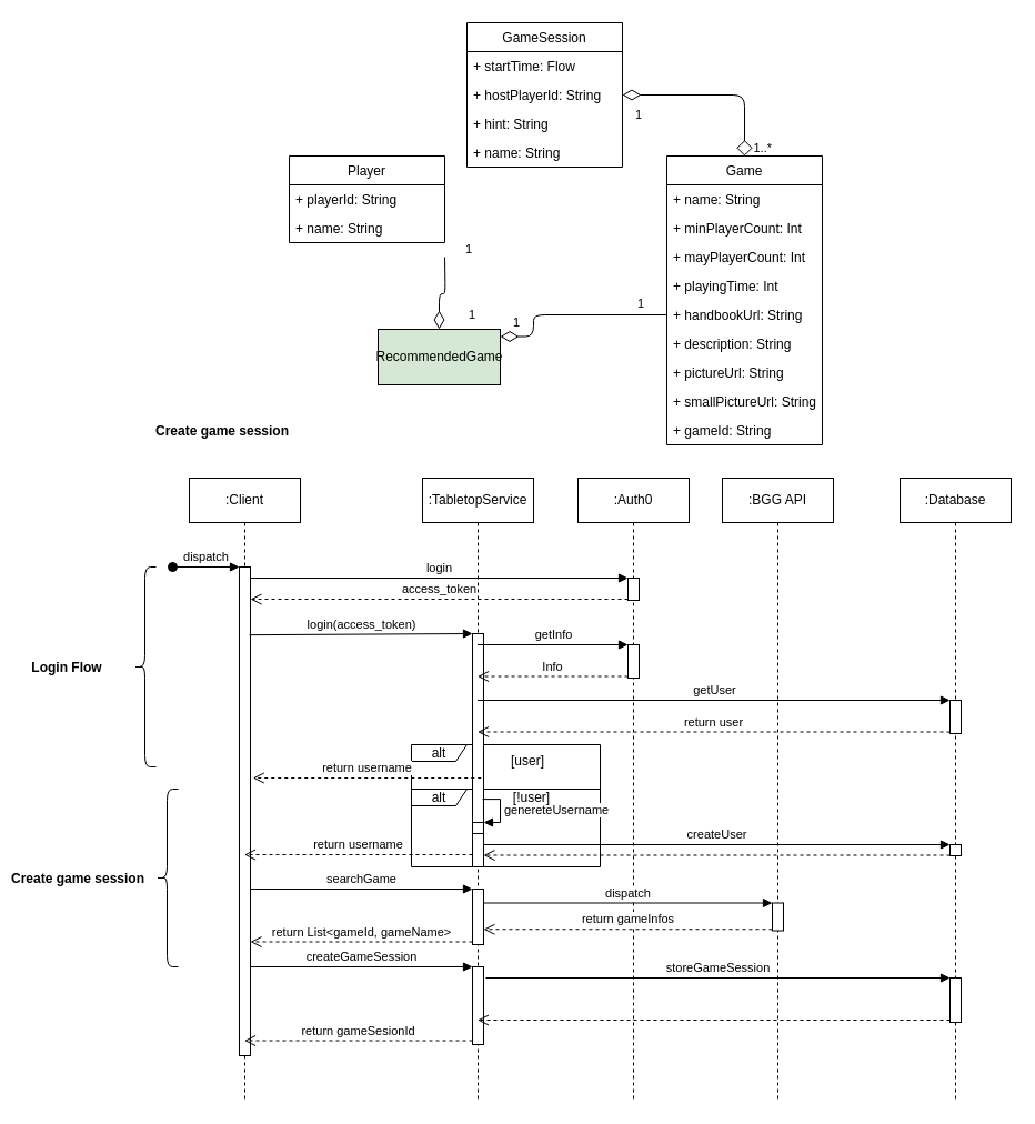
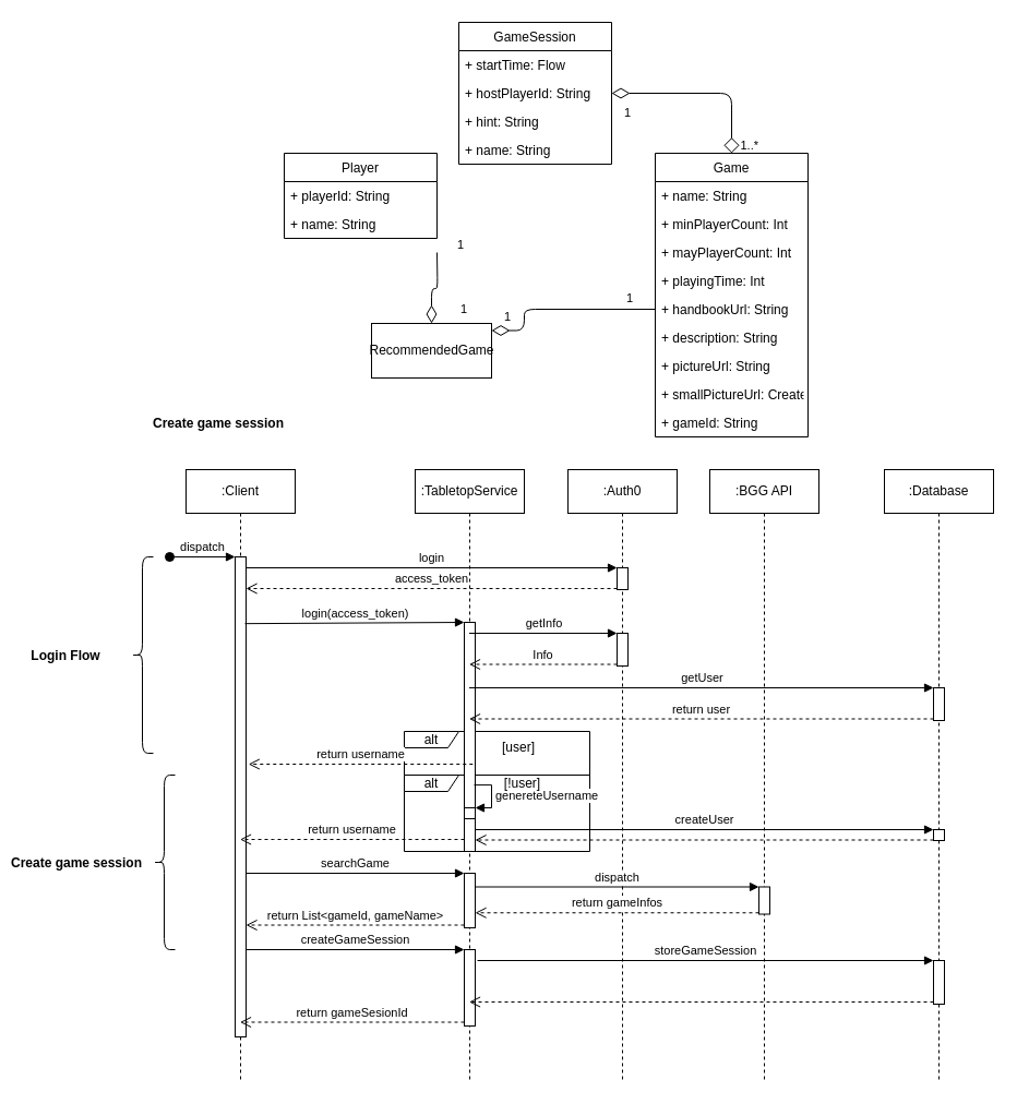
  <mxCell id="0" />
  <mxCell id="1" parent="0" />
  <mxCell id="2" value="alt" style="shape=umlFrame;whiteSpace=wrap;html=1;width=50;height=15;" vertex="1" parent="1"><mxGeometry x="370" y="670" width="170" height="40" as="geometry" /></mxCell>
  <mxCell id="3" value="alt" style="shape=umlFrame;whiteSpace=wrap;html=1;width=50;height=15;" vertex="1" parent="1"><mxGeometry x="370" y="710" width="170" height="70" as="geometry" /></mxCell>
  <mxCell id="4" value="" style="endArrow=diamond;html=1;endSize=12;startArrow=diamondThin;startSize=14;startFill=0;edgeStyle=orthogonalEdgeStyle;exitX=1;exitY=0.5;exitDx=0;exitDy=0;endFill=0;entryX=0.5;entryY=0;entryDx=0;entryDy=0;" parent="1" source="22" target="10" edge="1"><mxGeometry relative="1" as="geometry"><mxPoint x="540" y="55" as="sourcePoint" /><mxPoint x="625" y="130" as="targetPoint" /></mxGeometry></mxCell>
  <mxCell id="5" value="1" style="edgeLabel;resizable=0;html=1;align=left;verticalAlign=top;" parent="4" connectable="0" vertex="1"><mxGeometry x="-1" relative="1" as="geometry"><mxPoint x="10" y="5" as="offset" /></mxGeometry></mxCell>
  <mxCell id="6" value="1..*" style="edgeLabel;resizable=0;html=1;align=right;verticalAlign=top;" parent="4" connectable="0" vertex="1"><mxGeometry x="1" relative="1" as="geometry"><mxPoint x="25" y="-20" as="offset" /></mxGeometry></mxCell>
  <mxCell id="7" value="Player" style="swimlane;fontStyle=0;childLayout=stackLayout;horizontal=1;startSize=26;fillColor=none;horizontalStack=0;resizeParent=1;resizeParentMax=0;resizeLast=0;collapsible=1;marginBottom=0;" parent="1" vertex="1"><mxGeometry x="260" y="140" width="140" height="78" as="geometry" /></mxCell>
  <mxCell id="8" value="+ playerId: String" style="text;strokeColor=none;fillColor=none;align=left;verticalAlign=top;spacingLeft=4;spacingRight=4;overflow=hidden;rotatable=0;points=[[0,0.5],[1,0.5]];portConstraint=eastwest;" parent="7" vertex="1"><mxGeometry y="26" width="140" height="26" as="geometry" /></mxCell>
  <mxCell id="9" value="+ name: String" style="text;strokeColor=none;fillColor=none;align=left;verticalAlign=top;spacingLeft=4;spacingRight=4;overflow=hidden;rotatable=0;points=[[0,0.5],[1,0.5]];portConstraint=eastwest;" parent="7" vertex="1"><mxGeometry y="52" width="140" height="26" as="geometry" /></mxCell>
  <mxCell id="10" value="Game" style="swimlane;fontStyle=0;childLayout=stackLayout;horizontal=1;startSize=26;fillColor=none;horizontalStack=0;resizeParent=1;resizeParentMax=0;resizeLast=0;collapsible=1;marginBottom=0;" parent="1" vertex="1"><mxGeometry x="600" y="140" width="140" height="260" as="geometry" /></mxCell>
  <mxCell id="11" value="+ name: String" style="text;strokeColor=none;fillColor=none;align=left;verticalAlign=top;spacingLeft=4;spacingRight=4;overflow=hidden;rotatable=0;points=[[0,0.5],[1,0.5]];portConstraint=eastwest;" parent="10" vertex="1"><mxGeometry y="26" width="140" height="26" as="geometry" /></mxCell>
  <mxCell id="12" value="+ minPlayerCount: Int" style="text;strokeColor=none;fillColor=none;align=left;verticalAlign=top;spacingLeft=4;spacingRight=4;overflow=hidden;rotatable=0;points=[[0,0.5],[1,0.5]];portConstraint=eastwest;" parent="10" vertex="1"><mxGeometry y="52" width="140" height="26" as="geometry" /></mxCell>
  <mxCell id="13" value="+ mayPlayerCount: Int" style="text;strokeColor=none;fillColor=none;align=left;verticalAlign=top;spacingLeft=4;spacingRight=4;overflow=hidden;rotatable=0;points=[[0,0.5],[1,0.5]];portConstraint=eastwest;" parent="10" vertex="1"><mxGeometry y="78" width="140" height="26" as="geometry" /></mxCell>
  <mxCell id="14" value="+ playingTime: Int" style="text;strokeColor=none;fillColor=none;align=left;verticalAlign=top;spacingLeft=4;spacingRight=4;overflow=hidden;rotatable=0;points=[[0,0.5],[1,0.5]];portConstraint=eastwest;" parent="10" vertex="1"><mxGeometry y="104" width="140" height="26" as="geometry" /></mxCell>
  <mxCell id="15" value="+ handbookUrl: String" style="text;strokeColor=none;fillColor=none;align=left;verticalAlign=top;spacingLeft=4;spacingRight=4;overflow=hidden;rotatable=0;points=[[0,0.5],[1,0.5]];portConstraint=eastwest;" parent="10" vertex="1"><mxGeometry y="130" width="140" height="26" as="geometry" /></mxCell>
  <mxCell id="16" value="+ description: String" style="text;strokeColor=none;fillColor=none;align=left;verticalAlign=top;spacingLeft=4;spacingRight=4;overflow=hidden;rotatable=0;points=[[0,0.5],[1,0.5]];portConstraint=eastwest;" parent="10" vertex="1"><mxGeometry y="156" width="140" height="26" as="geometry" /></mxCell>
  <mxCell id="17" value="+ pictureUrl: String" style="text;strokeColor=none;fillColor=none;align=left;verticalAlign=top;spacingLeft=4;spacingRight=4;overflow=hidden;rotatable=0;points=[[0,0.5],[1,0.5]];portConstraint=eastwest;" parent="10" vertex="1"><mxGeometry y="182" width="140" height="26" as="geometry" /></mxCell>
- <mxCell id="18" value="+ smallPictureUrl: String" style="text;strokeColor=none;fillColor=none;align=left;verticalAlign=top;spacingLeft=4;spacingRight=4;overflow=hidden;rotatable=0;points=[[0,0.5],[1,0.5]];portConstraint=eastwest;" parent="10" vertex="1"><mxGeometry y="208" width="140" height="26" as="geometry" /></mxCell>
+ <mxCell id="18" value="+ smallPictureUrl: Create" style="text;strokeColor=none;fillColor=none;align=left;verticalAlign=top;spacingLeft=4;spacingRight=4;overflow=hidden;rotatable=0;points=[[0,0.5],[1,0.5]];portConstraint=eastwest;" parent="10" vertex="1"><mxGeometry y="208" width="140" height="26" as="geometry" /></mxCell>
  <mxCell id="19" value="+ gameId: String" style="text;strokeColor=none;fillColor=none;align=left;verticalAlign=top;spacingLeft=4;spacingRight=4;overflow=hidden;rotatable=0;points=[[0,0.5],[1,0.5]];portConstraint=eastwest;" vertex="1" parent="10"><mxGeometry y="234" width="140" height="26" as="geometry" /></mxCell>
  <mxCell id="20" value="GameSession" style="swimlane;fontStyle=0;childLayout=stackLayout;horizontal=1;startSize=26;fillColor=none;horizontalStack=0;resizeParent=1;resizeParentMax=0;resizeLast=0;collapsible=1;marginBottom=0;" parent="1" vertex="1"><mxGeometry x="420" y="20" width="140" height="130" as="geometry" /></mxCell>
  <mxCell id="21" value="+ startTime: Flow" style="text;strokeColor=none;fillColor=none;align=left;verticalAlign=top;spacingLeft=4;spacingRight=4;overflow=hidden;rotatable=0;points=[[0,0.5],[1,0.5]];portConstraint=eastwest;" parent="20" vertex="1"><mxGeometry y="26" width="140" height="26" as="geometry" /></mxCell>
  <mxCell id="22" value="+ hostPlayerId: String" style="text;strokeColor=none;fillColor=none;align=left;verticalAlign=top;spacingLeft=4;spacingRight=4;overflow=hidden;rotatable=0;points=[[0,0.5],[1,0.5]];portConstraint=eastwest;" parent="20" vertex="1"><mxGeometry y="52" width="140" height="26" as="geometry" /></mxCell>
  <mxCell id="23" value="+ hint: String" style="text;strokeColor=none;fillColor=none;align=left;verticalAlign=top;spacingLeft=4;spacingRight=4;overflow=hidden;rotatable=0;points=[[0,0.5],[1,0.5]];portConstraint=eastwest;" parent="20" vertex="1"><mxGeometry y="78" width="140" height="26" as="geometry" /></mxCell>
  <mxCell id="24" value="+ name: String" style="text;strokeColor=none;fillColor=none;align=left;verticalAlign=top;spacingLeft=4;spacingRight=4;overflow=hidden;rotatable=0;points=[[0,0.5],[1,0.5]];portConstraint=eastwest;" vertex="1" parent="20"><mxGeometry y="104" width="140" height="26" as="geometry" /></mxCell>
  <mxCell id="25" value=":Client" style="shape=umlLifeline;perimeter=lifelinePerimeter;whiteSpace=wrap;html=1;container=1;collapsible=0;recursiveResize=0;outlineConnect=0;" vertex="1" parent="1"><mxGeometry x="170" y="430" width="100" height="560" as="geometry" /></mxCell>
  <mxCell id="26" value="" style="html=1;points=[];perimeter=orthogonalPerimeter;" vertex="1" parent="25"><mxGeometry x="45" y="80" width="10" height="440" as="geometry" /></mxCell>
  <mxCell id="27" value="dispatch" style="html=1;verticalAlign=bottom;startArrow=oval;endArrow=block;startSize=8;" edge="1" target="26" parent="25"><mxGeometry relative="1" as="geometry"><mxPoint x="-15" y="80" as="sourcePoint" /></mxGeometry></mxCell>
  <mxCell id="28" value=":Auth0" style="shape=umlLifeline;perimeter=lifelinePerimeter;whiteSpace=wrap;html=1;container=1;collapsible=0;recursiveResize=0;outlineConnect=0;" vertex="1" parent="1"><mxGeometry x="520" y="430" width="100" height="560" as="geometry" /></mxCell>
  <mxCell id="29" value="" style="html=1;points=[];perimeter=orthogonalPerimeter;" vertex="1" parent="28"><mxGeometry x="45" y="90" width="10" height="20" as="geometry" /></mxCell>
  <mxCell id="30" value="" style="html=1;points=[];perimeter=orthogonalPerimeter;" vertex="1" parent="28"><mxGeometry x="45" y="150" width="10" height="30" as="geometry" /></mxCell>
  <mxCell id="31" value=":Database" style="shape=umlLifeline;perimeter=lifelinePerimeter;whiteSpace=wrap;html=1;container=1;collapsible=0;recursiveResize=0;outlineConnect=0;" vertex="1" parent="1"><mxGeometry x="810" y="430" width="100" height="560" as="geometry" /></mxCell>
  <mxCell id="32" value="" style="html=1;points=[];perimeter=orthogonalPerimeter;" vertex="1" parent="31"><mxGeometry x="45" y="450" width="10" height="40" as="geometry" /></mxCell>
  <mxCell id="33" value="" style="html=1;points=[];perimeter=orthogonalPerimeter;" vertex="1" parent="31"><mxGeometry x="45" y="200" width="10" height="30" as="geometry" /></mxCell>
  <mxCell id="34" value="" style="html=1;points=[];perimeter=orthogonalPerimeter;fontColor=#000000;" vertex="1" parent="31"><mxGeometry x="45" y="330" width="10" height="10" as="geometry" /></mxCell>
  <mxCell id="35" value=":TabletopService" style="shape=umlLifeline;perimeter=lifelinePerimeter;whiteSpace=wrap;html=1;container=1;collapsible=0;recursiveResize=0;outlineConnect=0;" vertex="1" parent="1"><mxGeometry x="380" y="430" width="100" height="560" as="geometry" /></mxCell>
  <mxCell id="36" value="" style="html=1;points=[];perimeter=orthogonalPerimeter;" vertex="1" parent="35"><mxGeometry x="45" y="370" width="10" height="50" as="geometry" /></mxCell>
  <mxCell id="37" value="" style="html=1;points=[];perimeter=orthogonalPerimeter;" vertex="1" parent="35"><mxGeometry x="45" y="440" width="10" height="70" as="geometry" /></mxCell>
  <mxCell id="38" value="" style="html=1;points=[];perimeter=orthogonalPerimeter;" vertex="1" parent="35"><mxGeometry x="45" y="140" width="10" height="210" as="geometry" /></mxCell>
  <mxCell id="39" value="" style="html=1;points=[];perimeter=orthogonalPerimeter;fontColor=#000000;" vertex="1" parent="35"><mxGeometry x="45" y="310" width="10" height="10" as="geometry" /></mxCell>
  <mxCell id="40" value="genereteUsername" style="edgeStyle=orthogonalEdgeStyle;html=1;align=left;spacingLeft=2;endArrow=block;rounded=0;entryX=1;entryY=0;fontColor=#000000;exitX=0.9;exitY=0.71;exitDx=0;exitDy=0;exitPerimeter=0;" edge="1" target="39" parent="35" source="38"><mxGeometry relative="1" as="geometry"><mxPoint x="-305" y="257" as="sourcePoint" /><Array as="points"><mxPoint x="70" y="289" /><mxPoint x="70" y="310" /></Array></mxGeometry></mxCell>
  <mxCell id="41" value="Create game session" style="text;align=center;fontStyle=1;verticalAlign=middle;spacingLeft=3;spacingRight=3;strokeColor=none;rotatable=0;points=[[0,0.5],[1,0.5]];portConstraint=eastwest;" vertex="1" parent="1"><mxGeometry x="160" y="374" width="80" height="26" as="geometry" /></mxCell>
  <mxCell id="42" value="login" style="html=1;verticalAlign=bottom;endArrow=block;entryX=0;entryY=0;" edge="1" target="29" parent="1" source="26"><mxGeometry relative="1" as="geometry"><mxPoint x="305" y="520" as="sourcePoint" /></mxGeometry></mxCell>
  <mxCell id="43" value="access_token" style="html=1;verticalAlign=bottom;endArrow=open;dashed=1;endSize=8;exitX=0;exitY=0.95;" edge="1" source="29" parent="1" target="26"><mxGeometry relative="1" as="geometry"><mxPoint x="305" y="596" as="targetPoint" /></mxGeometry></mxCell>
  <mxCell id="44" value="searchGame" style="html=1;verticalAlign=bottom;endArrow=block;entryX=0;entryY=0;" edge="1" target="36" parent="1" source="26"><mxGeometry relative="1" as="geometry"><mxPoint x="464" y="560" as="sourcePoint" /></mxGeometry></mxCell>
  <mxCell id="45" value=":BGG API" style="shape=umlLifeline;perimeter=lifelinePerimeter;whiteSpace=wrap;html=1;container=1;collapsible=0;recursiveResize=0;outlineConnect=0;" vertex="1" parent="1"><mxGeometry x="650" y="430" width="100" height="560" as="geometry" /></mxCell>
  <mxCell id="46" value="" style="html=1;points=[];perimeter=orthogonalPerimeter;" vertex="1" parent="45"><mxGeometry x="45" y="382.5" width="10" height="25" as="geometry" /></mxCell>
  <mxCell id="47" value="return gameInfos" style="html=1;verticalAlign=bottom;endArrow=open;dashed=1;endSize=8;exitX=0;exitY=0.95;" edge="1" source="46" parent="1" target="36"><mxGeometry relative="1" as="geometry"><mxPoint x="625" y="651" as="targetPoint" /></mxGeometry></mxCell>
  <mxCell id="48" value="dispatch" style="html=1;verticalAlign=bottom;endArrow=block;entryX=0;entryY=0;" edge="1" target="46" parent="1" source="36"><mxGeometry relative="1" as="geometry"><mxPoint x="539" y="575" as="sourcePoint" /></mxGeometry></mxCell>
  <mxCell id="49" value="return List&amp;lt;gameId, gameName&amp;gt;" style="html=1;verticalAlign=bottom;endArrow=open;dashed=1;endSize=8;exitX=0;exitY=0.95;" edge="1" source="36" parent="1" target="26"><mxGeometry relative="1" as="geometry"><mxPoint x="464" y="636" as="targetPoint" /></mxGeometry></mxCell>
  <mxCell id="50" value="createGameSession" style="html=1;verticalAlign=bottom;endArrow=block;entryX=0;entryY=0;" edge="1" target="37" parent="1" source="26"><mxGeometry relative="1" as="geometry"><mxPoint x="230" y="640" as="sourcePoint" /></mxGeometry></mxCell>
  <mxCell id="51" value="return gameSesionId" style="html=1;verticalAlign=bottom;endArrow=open;dashed=1;endSize=8;exitX=0;exitY=0.95;" edge="1" source="37" parent="1" target="25"><mxGeometry relative="1" as="geometry"><mxPoint x="465" y="716" as="targetPoint" /></mxGeometry></mxCell>
  <mxCell id="52" value="storeGameSession" style="html=1;verticalAlign=bottom;endArrow=block;entryX=0;entryY=0;exitX=1.2;exitY=0.143;exitDx=0;exitDy=0;exitPerimeter=0;" edge="1" target="32" parent="1" source="37"><mxGeometry relative="1" as="geometry"><mxPoint x="785" y="630" as="sourcePoint" /></mxGeometry></mxCell>
  <mxCell id="53" value="" style="html=1;verticalAlign=bottom;endArrow=open;dashed=1;endSize=8;exitX=0;exitY=0.95;" edge="1" source="32" parent="1" target="35"><mxGeometry relative="1" as="geometry"><mxPoint x="785" y="706" as="targetPoint" /></mxGeometry></mxCell>
  <mxCell id="54" value="login(access_token)" style="html=1;verticalAlign=bottom;endArrow=block;entryX=0;entryY=0;exitX=0.9;exitY=0.139;exitDx=0;exitDy=0;exitPerimeter=0;" edge="1" target="38" parent="1" source="26"><mxGeometry relative="1" as="geometry"><mxPoint x="225" y="580.05" as="sourcePoint" /></mxGeometry></mxCell>
  <mxCell id="55" value="return username" style="html=1;verticalAlign=bottom;endArrow=open;dashed=1;endSize=8;" edge="1" parent="1" target="25"><mxGeometry relative="1" as="geometry"><mxPoint x="465" y="646" as="targetPoint" /><mxPoint x="425" y="769" as="sourcePoint" /><Array as="points"><mxPoint x="260" y="769" /></Array></mxGeometry></mxCell>
  <mxCell id="56" value="Login Flow" style="text;align=center;fontStyle=1;verticalAlign=middle;spacingLeft=3;spacingRight=3;strokeColor=none;rotatable=0;points=[[0,0.5],[1,0.5]];portConstraint=eastwest;" vertex="1" parent="1"><mxGeometry x="20" y="587" width="80" height="26" as="geometry" /></mxCell>
  <mxCell id="57" value="Create game session" style="text;align=center;fontStyle=1;verticalAlign=middle;spacingLeft=3;spacingRight=3;strokeColor=none;rotatable=0;points=[[0,0.5],[1,0.5]];portConstraint=eastwest;" vertex="1" parent="1"><mxGeometry x="30" y="777" width="80" height="26" as="geometry" /></mxCell>
  <mxCell id="58" value="" style="shape=curlyBracket;whiteSpace=wrap;html=1;rounded=1;" vertex="1" parent="1"><mxGeometry x="120" y="510" width="20" height="180" as="geometry" /></mxCell>
  <mxCell id="59" value="" style="shape=curlyBracket;whiteSpace=wrap;html=1;rounded=1;" vertex="1" parent="1"><mxGeometry x="140" y="710" width="20" height="160" as="geometry" /></mxCell>
- <mxCell id="60" value="RecommendedGame" style="html=1;fillColor=#d5e8d4;" vertex="1" parent="1"><mxGeometry x="340" y="296" width="110" height="50" as="geometry" /></mxCell>
+ <mxCell id="60" value="RecommendedGame" style="html=1;" vertex="1" parent="1"><mxGeometry x="340" y="296" width="110" height="50" as="geometry" /></mxCell>
  <mxCell id="61" value="" style="endArrow=none;html=1;endSize=12;startArrow=diamondThin;startSize=14;startFill=0;edgeStyle=orthogonalEdgeStyle;exitX=0.5;exitY=0;exitDx=0;exitDy=0;endFill=0;entryX=1;entryY=0.5;entryDx=0;entryDy=0;" edge="1" parent="1" source="60"><mxGeometry relative="1" as="geometry"><mxPoint x="320" y="290" as="sourcePoint" /><mxPoint x="400" y="231" as="targetPoint" /></mxGeometry></mxCell>
  <mxCell id="62" value="1" style="edgeLabel;resizable=0;html=1;align=left;verticalAlign=top;" connectable="0" vertex="1" parent="61"><mxGeometry x="-1" relative="1" as="geometry"><mxPoint x="25" y="-26" as="offset" /></mxGeometry></mxCell>
  <mxCell id="63" value="1" style="edgeLabel;resizable=0;html=1;align=right;verticalAlign=top;" connectable="0" vertex="1" parent="61"><mxGeometry x="1" relative="1" as="geometry"><mxPoint x="25" y="-20" as="offset" /></mxGeometry></mxCell>
  <mxCell id="64" value="" style="endArrow=none;html=1;endSize=12;startArrow=diamondThin;startSize=14;startFill=0;edgeStyle=orthogonalEdgeStyle;exitX=0.5;exitY=0;exitDx=0;exitDy=0;endFill=0;entryX=0;entryY=0.5;entryDx=0;entryDy=0;" edge="1" parent="1" target="15"><mxGeometry relative="1" as="geometry"><mxPoint x="450" y="302.5" as="sourcePoint" /><mxPoint x="455" y="237.5" as="targetPoint" /><Array as="points"><mxPoint x="480" y="303" /><mxPoint x="480" y="283" /></Array></mxGeometry></mxCell>
  <mxCell id="65" value="1" style="edgeLabel;resizable=0;html=1;align=left;verticalAlign=top;" connectable="0" vertex="1" parent="64"><mxGeometry x="-1" relative="1" as="geometry"><mxPoint x="10" y="-26" as="offset" /></mxGeometry></mxCell>
  <mxCell id="66" value="1" style="edgeLabel;resizable=0;html=1;align=right;verticalAlign=top;" connectable="0" vertex="1" parent="64"><mxGeometry x="1" relative="1" as="geometry"><mxPoint x="-20.5" y="-23" as="offset" /></mxGeometry></mxCell>
  <mxCell id="67" value="getInfo" style="html=1;verticalAlign=bottom;endArrow=block;entryX=0;entryY=0;" edge="1" target="30" parent="1" source="35"><mxGeometry relative="1" as="geometry"><mxPoint x="495" y="570" as="sourcePoint" /></mxGeometry></mxCell>
  <mxCell id="68" value="Info" style="html=1;verticalAlign=bottom;endArrow=open;dashed=1;endSize=8;exitX=0;exitY=0.95;" edge="1" source="30" parent="1" target="35"><mxGeometry relative="1" as="geometry"><mxPoint x="495" y="646" as="targetPoint" /></mxGeometry></mxCell>
  <mxCell id="69" value="getUser" style="html=1;verticalAlign=bottom;endArrow=block;entryX=0;entryY=0;" edge="1" target="33" parent="1" source="35"><mxGeometry relative="1" as="geometry"><mxPoint x="785" y="613" as="sourcePoint" /><Array as="points" /></mxGeometry></mxCell>
  <mxCell id="70" value="return user" style="html=1;verticalAlign=bottom;endArrow=open;dashed=1;endSize=8;exitX=0;exitY=0.95;" edge="1" source="33" parent="1" target="35"><mxGeometry relative="1" as="geometry"><mxPoint x="785" y="689" as="targetPoint" /></mxGeometry></mxCell>
  <mxCell id="71" value="return username" style="html=1;verticalAlign=bottom;endArrow=open;dashed=1;endSize=8;exitX=0;exitY=0.95;" edge="1" parent="1"><mxGeometry relative="1" as="geometry"><mxPoint x="227.25" y="700" as="targetPoint" /><mxPoint x="432.75" y="700" as="sourcePoint" /></mxGeometry></mxCell>
  <mxCell id="72" value="[user]" style="text;align=center;fontStyle=0;verticalAlign=middle;spacingLeft=3;spacingRight=3;strokeColor=none;rotatable=0;points=[[0,0.5],[1,0.5]];portConstraint=eastwest;" vertex="1" parent="1"><mxGeometry x="450" y="677" width="50" height="13" as="geometry" /></mxCell>
  <mxCell id="73" value="[!user]" style="text;align=center;fontStyle=0;verticalAlign=middle;spacingLeft=3;spacingRight=3;strokeColor=none;rotatable=0;points=[[0,0.5],[1,0.5]];portConstraint=eastwest;" vertex="1" parent="1"><mxGeometry x="453.5" y="710" width="50" height="13" as="geometry" /></mxCell>
  <mxCell id="74" value="createUser" style="html=1;verticalAlign=bottom;endArrow=block;entryX=0;entryY=0;fontColor=#000000;" edge="1" target="34" parent="1" source="38"><mxGeometry relative="1" as="geometry"><mxPoint x="640" y="730" as="sourcePoint" /></mxGeometry></mxCell>
  <mxCell id="75" value="" style="html=1;verticalAlign=bottom;endArrow=open;dashed=1;endSize=8;exitX=0;exitY=0.95;fontColor=#000000;" edge="1" source="34" parent="1" target="38"><mxGeometry relative="1" as="geometry"><mxPoint x="785" y="786" as="targetPoint" /></mxGeometry></mxCell>
